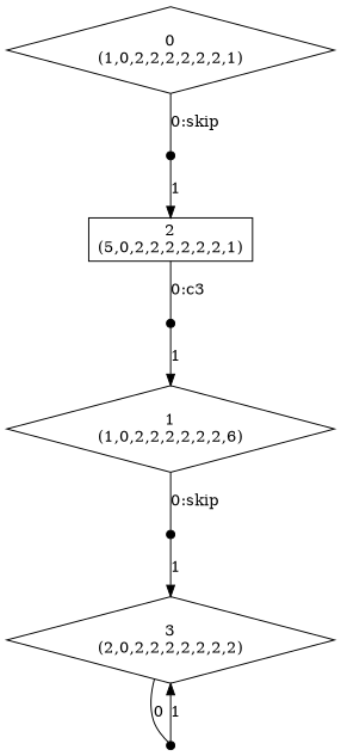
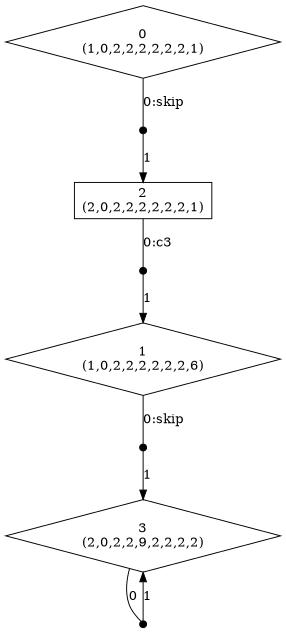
  digraph {
    node [shape=point]
    n1 [label="0\n(1,0,2,2,2,2,2,2,1)" shape=diamond]
    n0_0 [height=0.1 width=0.1]
-   n3 [label="2\n(5,0,2,2,2,2,2,2,1)" shape=box]
+   n3 [label="2\n(2,0,2,2,2,2,2,2,1)" shape=box]
    n2_0 [height=0.1 width=0.1]
    n5 [label="1\n(1,0,2,2,2,2,2,2,6)" shape=diamond]
    n1_0 [height=0.1 width=0.1]
-   n7 [label="3\n(2,0,2,2,2,2,2,2,2)" shape=diamond]
+   n7 [label="3\n(2,0,2,2,9,2,2,2,2)" shape=diamond]
    n3_0 [height=0.1 width=0.1]
    n1 -> n0_0 [arrowhead=none label="0:skip"]
    n0_0 -> n3 [label=1]
    n3 -> n2_0 [arrowhead=none label="0:c3"]
    n2_0 -> n5 [label=1]
    n5 -> n1_0 [arrowhead=none label="0:skip"]
    n1_0 -> n7 [label=1]
    n7 -> n3_0 [arrowhead=none label=0]
    n3_0 -> n7 [label=1]
  }
